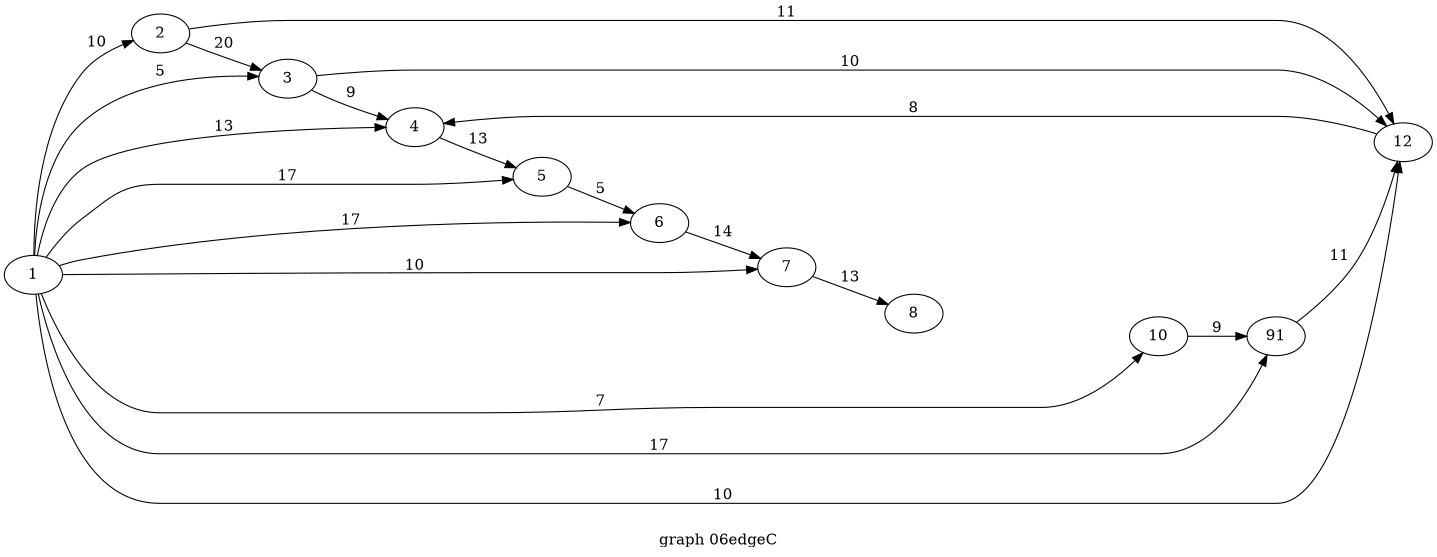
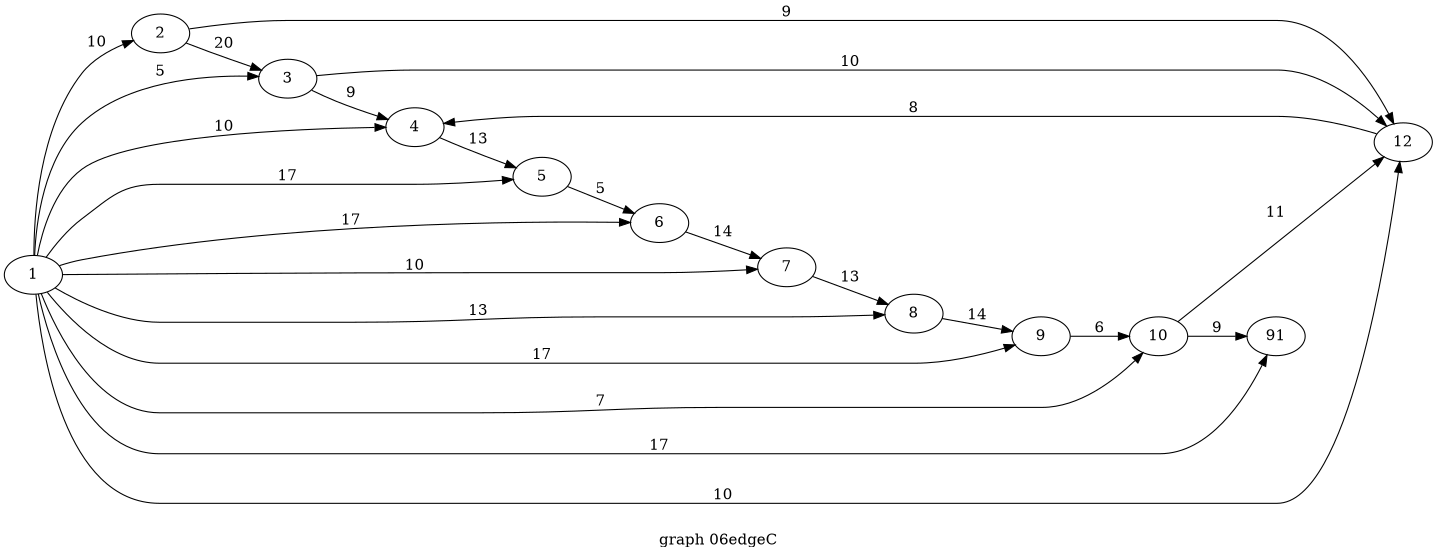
  digraph {
    label="graph 06edgeC"
    rankdir=LR
    1
    2
    3
    4
    5
    6
    7
    8
+   9
    10
    n11 [label=91]
    12
    1 -> 2 [label=" 10 "]
    1 -> 3 [label=" 5 "]
-   1 -> 4 [label=" 13 "]
+   1 -> 4 [label=" 10 "]
    1 -> 5 [label=" 17 "]
    1 -> 6 [label=" 17 "]
    1 -> 7 [label=" 10 "]
+   1 -> 8 [label=" 13 "]
+   1 -> 9 [label=" 17 "]
    1 -> 10 [label=" 7 "]
    1 -> n11 [label=" 17 "]
    1 -> 12 [label=" 10 "]
    2 -> 3 [label=" 20 "]
-   2 -> 12 [label=" 11 "]
+   2 -> 12 [label=" 9 "]
    3 -> 4 [label=" 9 "]
    3 -> 12 [label=" 10 "]
    4 -> 5 [label=" 13 "]
    5 -> 6 [label=" 5 "]
    6 -> 7 [label=" 14 "]
    7 -> 8 [label=" 13 "]
+   8 -> 9 [label=" 14 "]
+   9 -> 10 [label=" 6 "]
    10 -> n11 [label=" 9 "]
-   n11 -> 12 [label=" 11 "]
+   10 -> 12 [label=" 11 "]
    12 -> 4 [label=" 8 "]
  }
